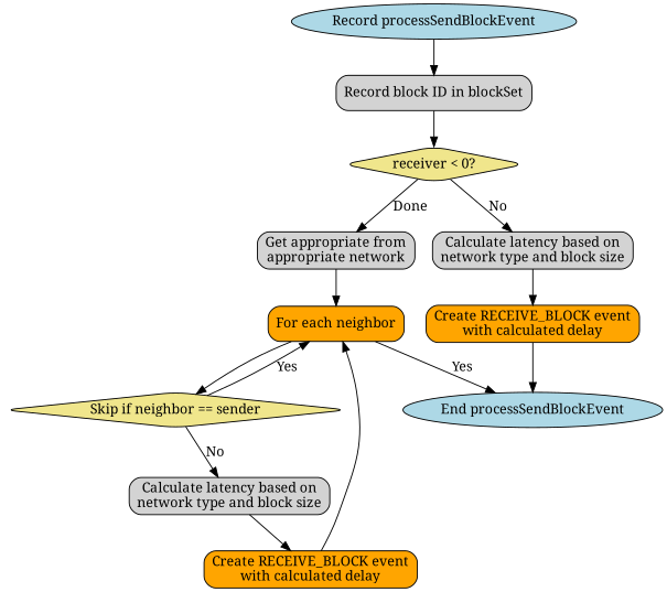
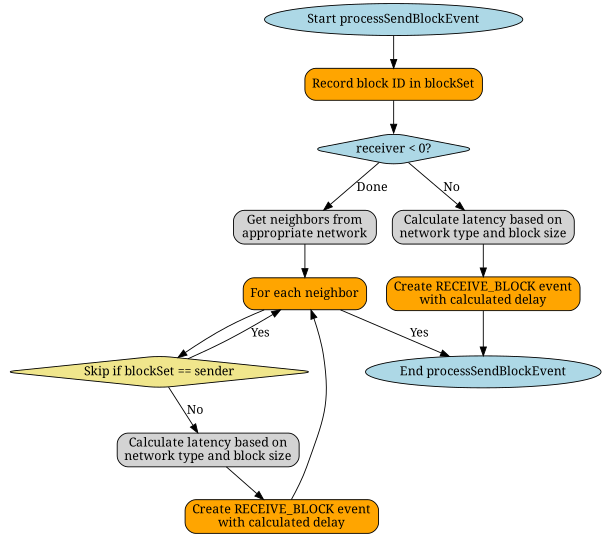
  digraph {
    fontname="Noto Serif"
    rankdir=TB
    node [fillcolor=lightgrey fontname="Noto Serif" shape=box style="filled,rounded"]
    edge [fontname="Noto Serif"]
-   n1 [fillcolor=lightblue label="Record processSendBlockEvent" shape=ellipse]
-   n2 [label="Record block ID in blockSet"]
-   n3 [fillcolor=khaki label="receiver < 0?" shape=diamond]
+   n1 [fillcolor=lightblue label="Start processSendBlockEvent" shape=ellipse]
+   n2 [fillcolor=orange label="Record block ID in blockSet"]
+   n3 [fillcolor=lightblue label="receiver < 0?" shape=diamond]
    n4 [fillcolor=lightblue label="End processSendBlockEvent" shape=ellipse]
-   n5 [label="Get appropriate from\nappropriate network"]
+   n5 [label="Get neighbors from\nappropriate network"]
    n6 [label="Calculate latency based on\nnetwork type and block size"]
    n7 [fillcolor=orange label="For each neighbor"]
    n8 [fillcolor=orange label="Create RECEIVE_BLOCK event\nwith calculated delay"]
-   n9 [fillcolor=khaki label="Skip if neighbor == sender" shape=diamond]
+   n9 [fillcolor=khaki label="Skip if blockSet == sender" shape=diamond]
    n10 [label="Calculate latency based on\nnetwork type and block size"]
    n11 [fillcolor=orange label="Create RECEIVE_BLOCK event\nwith calculated delay"]
    n1 -> n2
    n2 -> n3
    n3 -> n5 [label=Done]
    n3 -> n6 [label=No]
    n5 -> n7
    n6 -> n8
    n7 -> n4 [label=Yes]
    n7 -> n9
    n8 -> n4
    n9 -> n7 [label=Yes]
    n9 -> n10 [label=No]
    n10 -> n11
    n11 -> n7
  }
